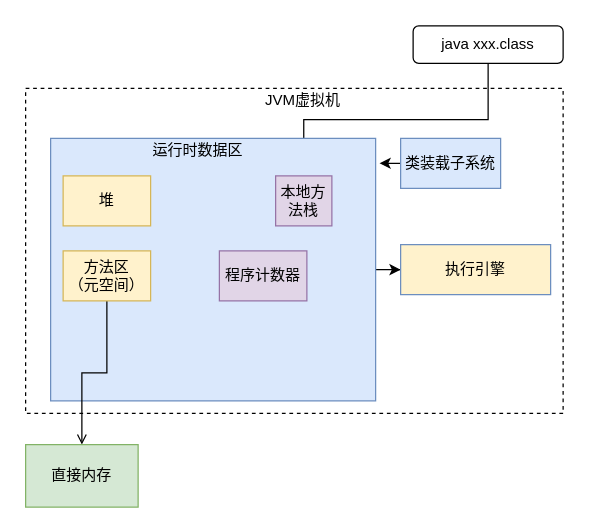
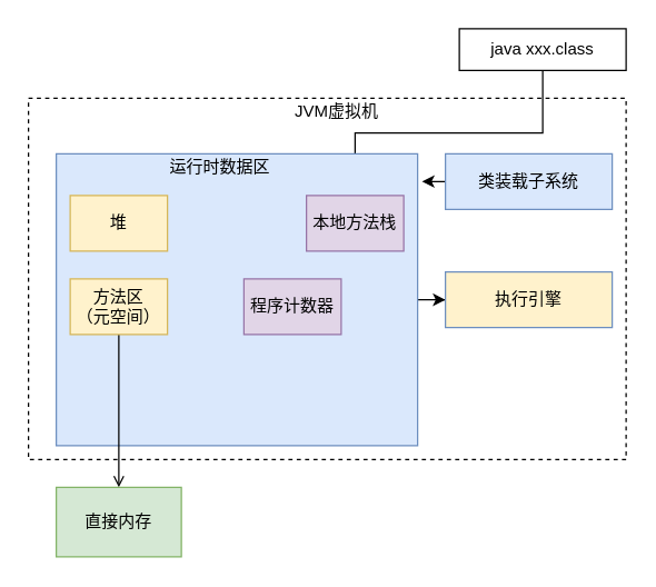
  <mxCell id="0" />
  <mxCell id="1" parent="0" />
  <mxCell id="2" value="" style="rounded=0;whiteSpace=wrap;html=1;dashed=1;" vertex="1" parent="1"><mxGeometry x="20" y="70" width="430" height="260" as="geometry" /></mxCell>
  <mxCell id="3" value="JVM虚拟机" style="text;html=1;resizable=0;points=[];autosize=1;align=left;verticalAlign=top;spacingTop=-4;" vertex="1" parent="1"><mxGeometry x="210" y="70" width="80" height="20" as="geometry" /></mxCell>
  <mxCell id="4" style="edgeStyle=orthogonalEdgeStyle;rounded=0;orthogonalLoop=1;jettySize=auto;html=1;exitX=0.5;exitY=1;exitDx=0;exitDy=0;" edge="1" parent="1" source="5" target="10"><mxGeometry relative="1" as="geometry" /></mxCell>
- <mxCell id="5" value="java xxx.class" style="whiteSpace=wrap;html=1;rounded=1;" vertex="1" parent="1"><mxGeometry x="330" y="20" width="120" height="30" as="geometry" /></mxCell>
+ <mxCell id="5" value="java xxx.class" style="rounded=0;whiteSpace=wrap;html=1;" vertex="1" parent="1"><mxGeometry x="330" y="20" width="120" height="30" as="geometry" /></mxCell>
  <mxCell id="6" style="edgeStyle=orthogonalEdgeStyle;rounded=0;orthogonalLoop=1;jettySize=auto;html=1;exitX=1;exitY=0.5;exitDx=0;exitDy=0;" edge="1" parent="1" source="7" target="17"><mxGeometry relative="1" as="geometry" /></mxCell>
  <mxCell id="7" value="" style="rounded=0;whiteSpace=wrap;html=1;fillColor=#dae8fc;strokeColor=#6c8ebf;" vertex="1" parent="1"><mxGeometry x="40" y="110" width="260" height="210" as="geometry" /></mxCell>
  <mxCell id="8" value="运行时数据区" style="text;html=1;resizable=0;points=[];autosize=1;align=left;verticalAlign=top;spacingTop=-4;" vertex="1" parent="1"><mxGeometry x="120" y="110" width="90" height="20" as="geometry" /></mxCell>
  <mxCell id="9" value="堆" style="rounded=0;whiteSpace=wrap;html=1;fillColor=#fff2cc;strokeColor=#d6b656;" vertex="1" parent="1"><mxGeometry x="50" y="140" width="70" height="40" as="geometry" /></mxCell>
- <mxCell id="10" value="本地方法栈" style="rounded=0;whiteSpace=wrap;html=1;fillColor=#e1d5e7;strokeColor=#9673a6;" vertex="1" parent="1"><mxGeometry x="220" y="140" width="45" height="40" as="geometry" /></mxCell>
+ <mxCell id="10" value="本地方法栈" style="rounded=0;whiteSpace=wrap;html=1;fillColor=#e1d5e7;strokeColor=#9673a6;" vertex="1" parent="1"><mxGeometry x="220" y="140" width="70" height="40" as="geometry" /></mxCell>
  <mxCell id="11" style="edgeStyle=orthogonalEdgeStyle;rounded=0;orthogonalLoop=1;jettySize=auto;html=1;exitX=0.5;exitY=1;exitDx=0;exitDy=0;entryX=0.5;entryY=0;entryDx=0;entryDy=0;endArrow=open;" edge="1" parent="1" source="12" target="14"><mxGeometry relative="1" as="geometry" /></mxCell>
  <mxCell id="12" value="方法区&lt;br&gt;（元空间）" style="rounded=0;whiteSpace=wrap;html=1;fillColor=#fff2cc;strokeColor=#d6b656;" vertex="1" parent="1"><mxGeometry x="50" y="200" width="70" height="40" as="geometry" /></mxCell>
  <mxCell id="13" value="程序计数器" style="rounded=0;whiteSpace=wrap;html=1;fillColor=#e1d5e7;strokeColor=#9673a6;" vertex="1" parent="1"><mxGeometry x="175" y="200" width="70" height="40" as="geometry" /></mxCell>
- <mxCell id="14" value="直接内存" style="rounded=0;whiteSpace=wrap;html=1;fillColor=#d5e8d4;strokeColor=#82b366;" vertex="1" parent="1"><mxGeometry x="20" y="355" width="90" height="50" as="geometry" /></mxCell>
+ <mxCell id="14" value="直接内存" style="rounded=0;whiteSpace=wrap;html=1;fillColor=#d5e8d4;strokeColor=#82b366;" vertex="1" parent="1"><mxGeometry x="40" y="350" width="90" height="50" as="geometry" /></mxCell>
  <mxCell id="15" style="edgeStyle=orthogonalEdgeStyle;rounded=0;orthogonalLoop=1;jettySize=auto;html=1;exitX=0;exitY=0.5;exitDx=0;exitDy=0;entryX=1.012;entryY=0.095;entryDx=0;entryDy=0;entryPerimeter=0;" edge="1" parent="1" source="16" target="7"><mxGeometry relative="1" as="geometry" /></mxCell>
- <mxCell id="16" value="类装载子系统" style="rounded=0;whiteSpace=wrap;html=1;fillColor=#dae8fc;strokeColor=#6c8ebf;" vertex="1" parent="1"><mxGeometry x="320" y="110" width="80" height="40" as="geometry" /></mxCell>
+ <mxCell id="16" value="类装载子系统" style="rounded=0;whiteSpace=wrap;html=1;fillColor=#dae8fc;strokeColor=#6c8ebf;" vertex="1" parent="1"><mxGeometry x="320" y="110" width="120" height="40" as="geometry" /></mxCell>
  <mxCell id="17" value="执行引擎" style="rounded=0;whiteSpace=wrap;html=1;fillColor=#fff2cc;strokeColor=#6c8ebf;" vertex="1" parent="1"><mxGeometry x="320" y="195" width="120" height="40" as="geometry" /></mxCell>
